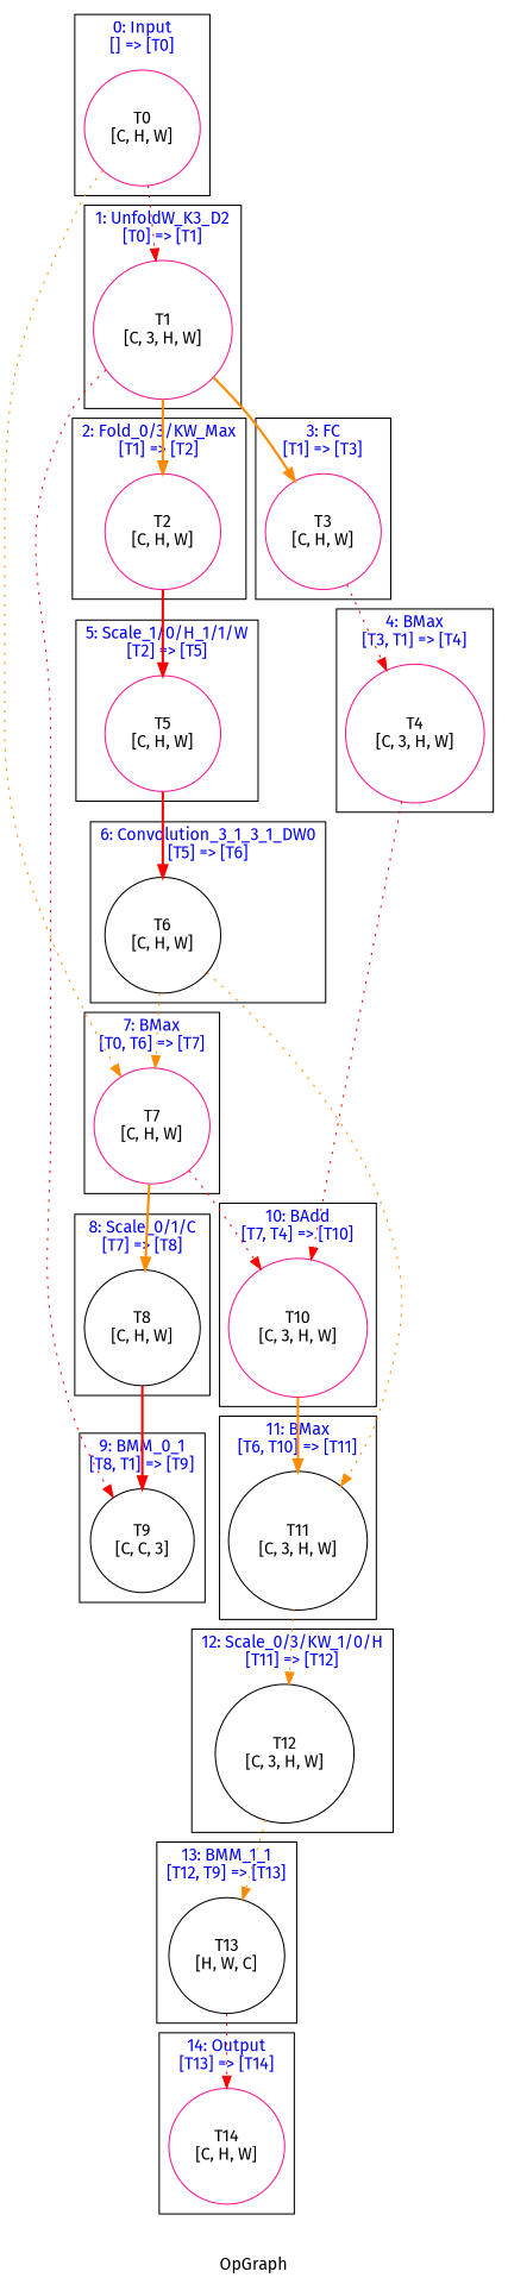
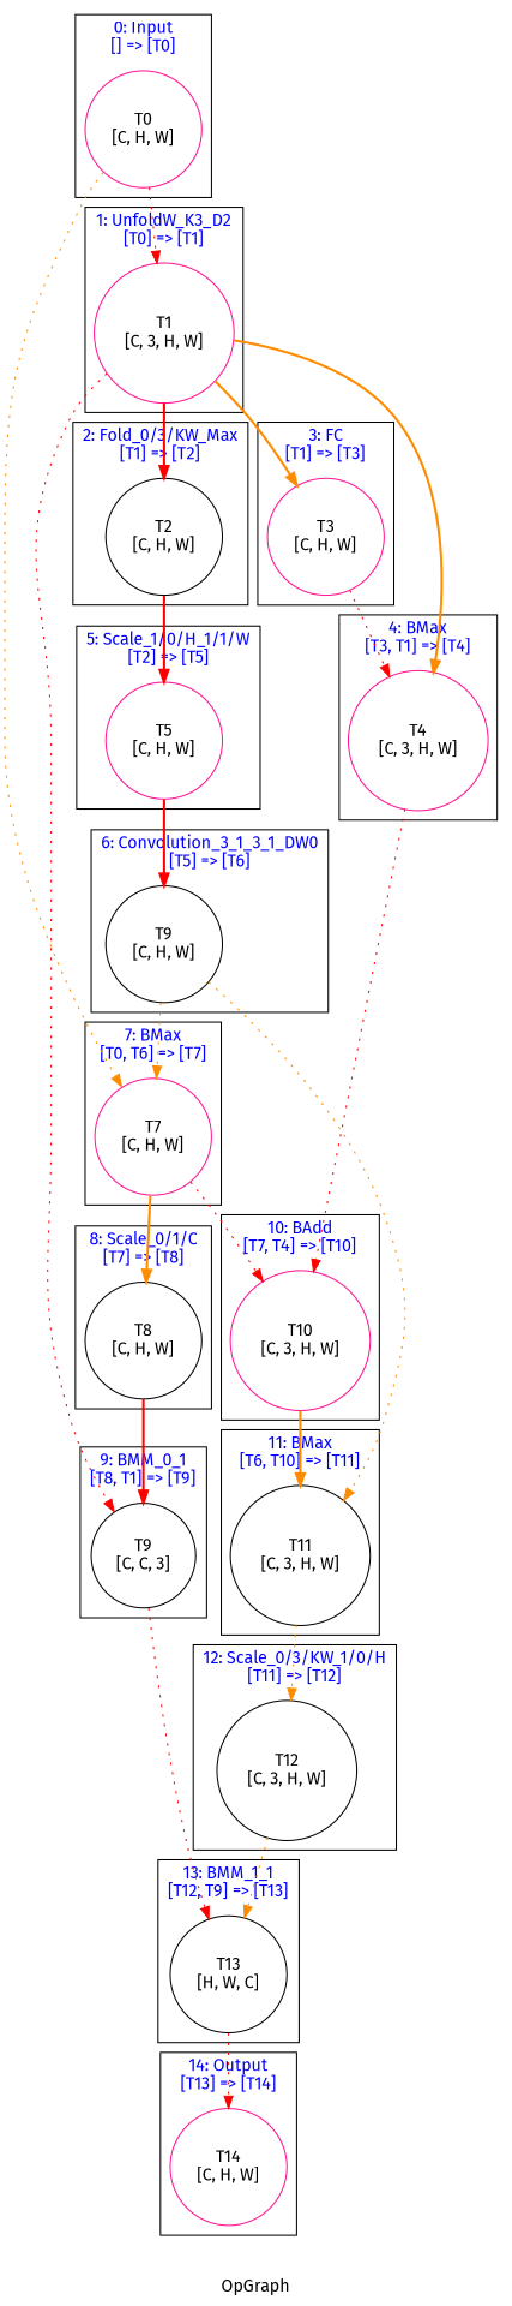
  digraph {
    fontname="Fira Sans"
    label=OpGraph
    node [color=deeppink fontname="Fira Sans" shape=circle]
    edge [color=red fontname="Fira Sans" style=dotted]
    n1 [label="T0\n[C, H, W]"]
    n2 [label="T1\n[C, 3, H, W]"]
-   n3 [label="T2\n[C, H, W]"]
+   n3 [color=black label="T2\n[C, H, W]"]
    n4 [label="T3\n[C, H, W]"]
    n5 [label="T4\n[C, 3, H, W]"]
    n6 [label="T5\n[C, H, W]"]
-   n7 [color=black label="T6\n[C, H, W]"]
+   n7 [color=black label="T9\n[C, H, W]"]
    n8 [label="T7\n[C, H, W]"]
    n9 [color=black label="T8\n[C, H, W]"]
    n10 [color=black label="T9\n[C, C, 3]"]
    n11 [label="T10\n[C, 3, H, W]"]
    n12 [color=black label="T11\n[C, 3, H, W]"]
    n13 [color=black label="T12\n[C, 3, H, W]"]
    n14 [color=black label="T13\n[H, W, C]"]
    n15 [label="T14\n[C, H, W]"]
    subgraph sub_1 {
      n1
      n2
      n3
      n4
      n5
      n6
      n7
      n8
      n9
      n10
      n11
      n12
      n13
      n14
      n15
    }
    subgraph cluster_2 {
      fontcolor=blue
      label="0: Input\n[] => [T0]"
      n1
    }
    subgraph cluster_3 {
      fontcolor=blue
      label="1: UnfoldW_K3_D2\n[T0] => [T1]"
      n2
    }
    subgraph cluster_4 {
      fontcolor=blue
      label="2: Fold_0/3/KW_Max\n[T1] => [T2]"
      n3
    }
    subgraph cluster_5 {
      fontcolor=blue
      label="3: FC\n[T1] => [T3]"
      n4
    }
    subgraph cluster_6 {
      fontcolor=blue
      label="4: BMax\n[T3, T1] => [T4]"
      n5
    }
    subgraph cluster_7 {
      fontcolor=blue
      label="5: Scale_1/0/H_1/1/W\n[T2] => [T5]"
      n6
    }
    subgraph cluster_8 {
      fontcolor=blue
      label="6: Convolution_3_1_3_1_DW0\n[T5] => [T6]"
      n7
    }
    subgraph cluster_9 {
      fontcolor=blue
      label="7: BMax\n[T0, T6] => [T7]"
      n8
    }
    subgraph cluster_10 {
      fontcolor=blue
      label="8: Scale_0/1/C\n[T7] => [T8]"
      n9
    }
    subgraph cluster_11 {
      fontcolor=blue
      label="9: BMM_0_1\n[T8, T1] => [T9]"
      n10
    }
    subgraph cluster_12 {
      fontcolor=blue
      label="10: BAdd\n[T7, T4] => [T10]"
      n11
    }
    subgraph cluster_13 {
      fontcolor=blue
      label="11: BMax\n[T6, T10] => [T11]"
      n12
    }
    subgraph cluster_14 {
      fontcolor=blue
      label="12: Scale_0/3/KW_1/0/H\n[T11] => [T12]"
      n13
    }
    subgraph cluster_15 {
      fontcolor=blue
      label="13: BMM_1_1\n[T12, T9] => [T13]"
      n14
    }
    subgraph cluster_16 {
      fontcolor=blue
      label="14: Output\n[T13] => [T14]"
      n15
    }
    n1 -> n2
    n1 -> n8 [color=darkorange]
-   n2 -> n3 [color=darkorange style=bold]
+   n2 -> n3 [style=bold]
    n2 -> n4 [color=darkorange style=bold]
+   n2 -> n5 [color=darkorange style=bold]
    n2 -> n10
    n3 -> n6 [style=bold]
    n4 -> n5
    n5 -> n11
    n6 -> n7 [style=bold]
    n7 -> n8 [color=darkorange]
    n7 -> n12 [color=darkorange]
    n8 -> n9 [color=darkorange style=bold]
    n8 -> n11
    n9 -> n10 [style=bold]
+   n10 -> n14
    n11 -> n12 [color=darkorange style=bold]
    n12 -> n13 [color=darkorange]
    n13 -> n14 [color=darkorange]
    n14 -> n15
  }
